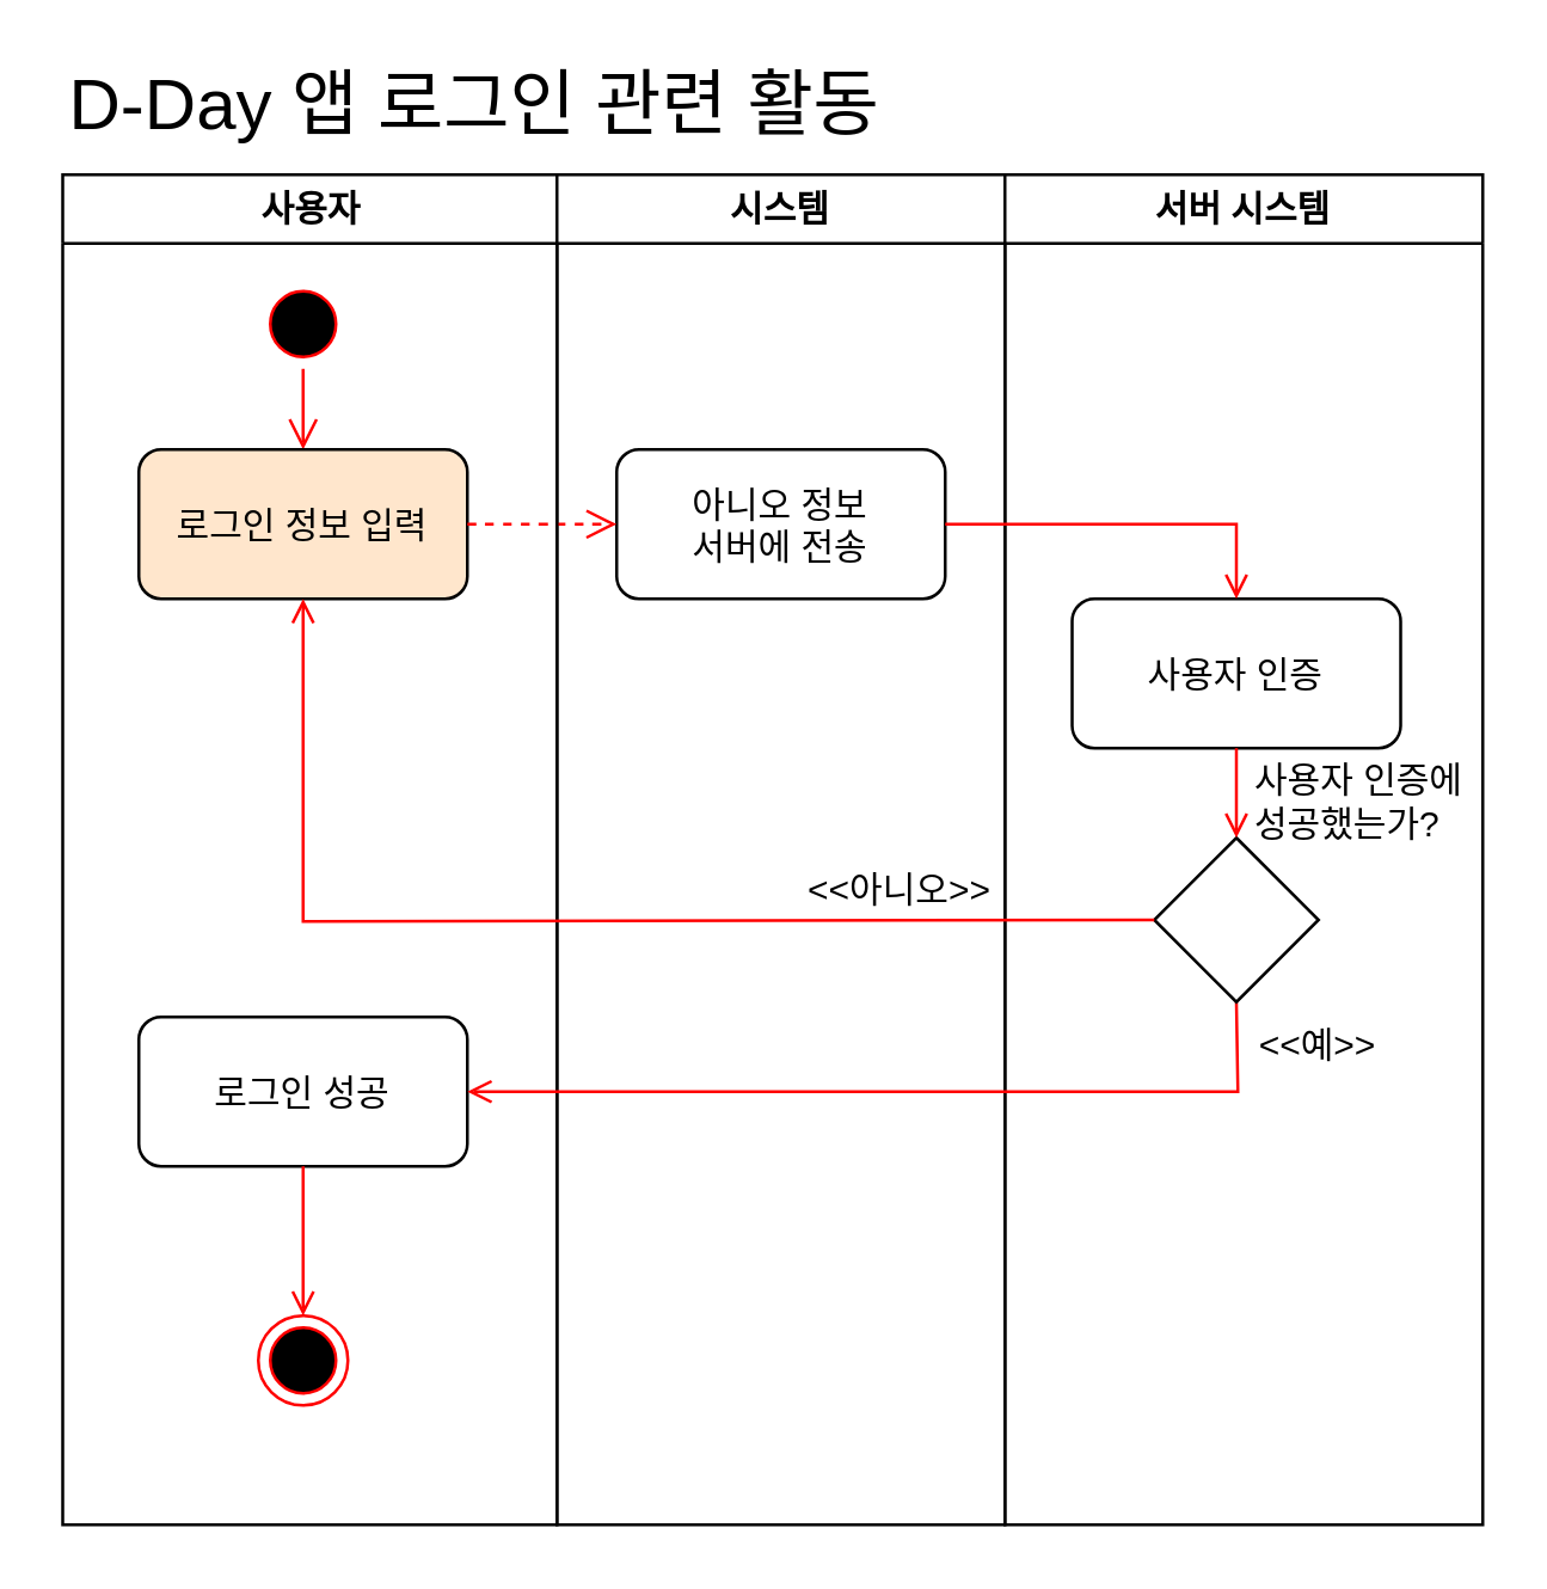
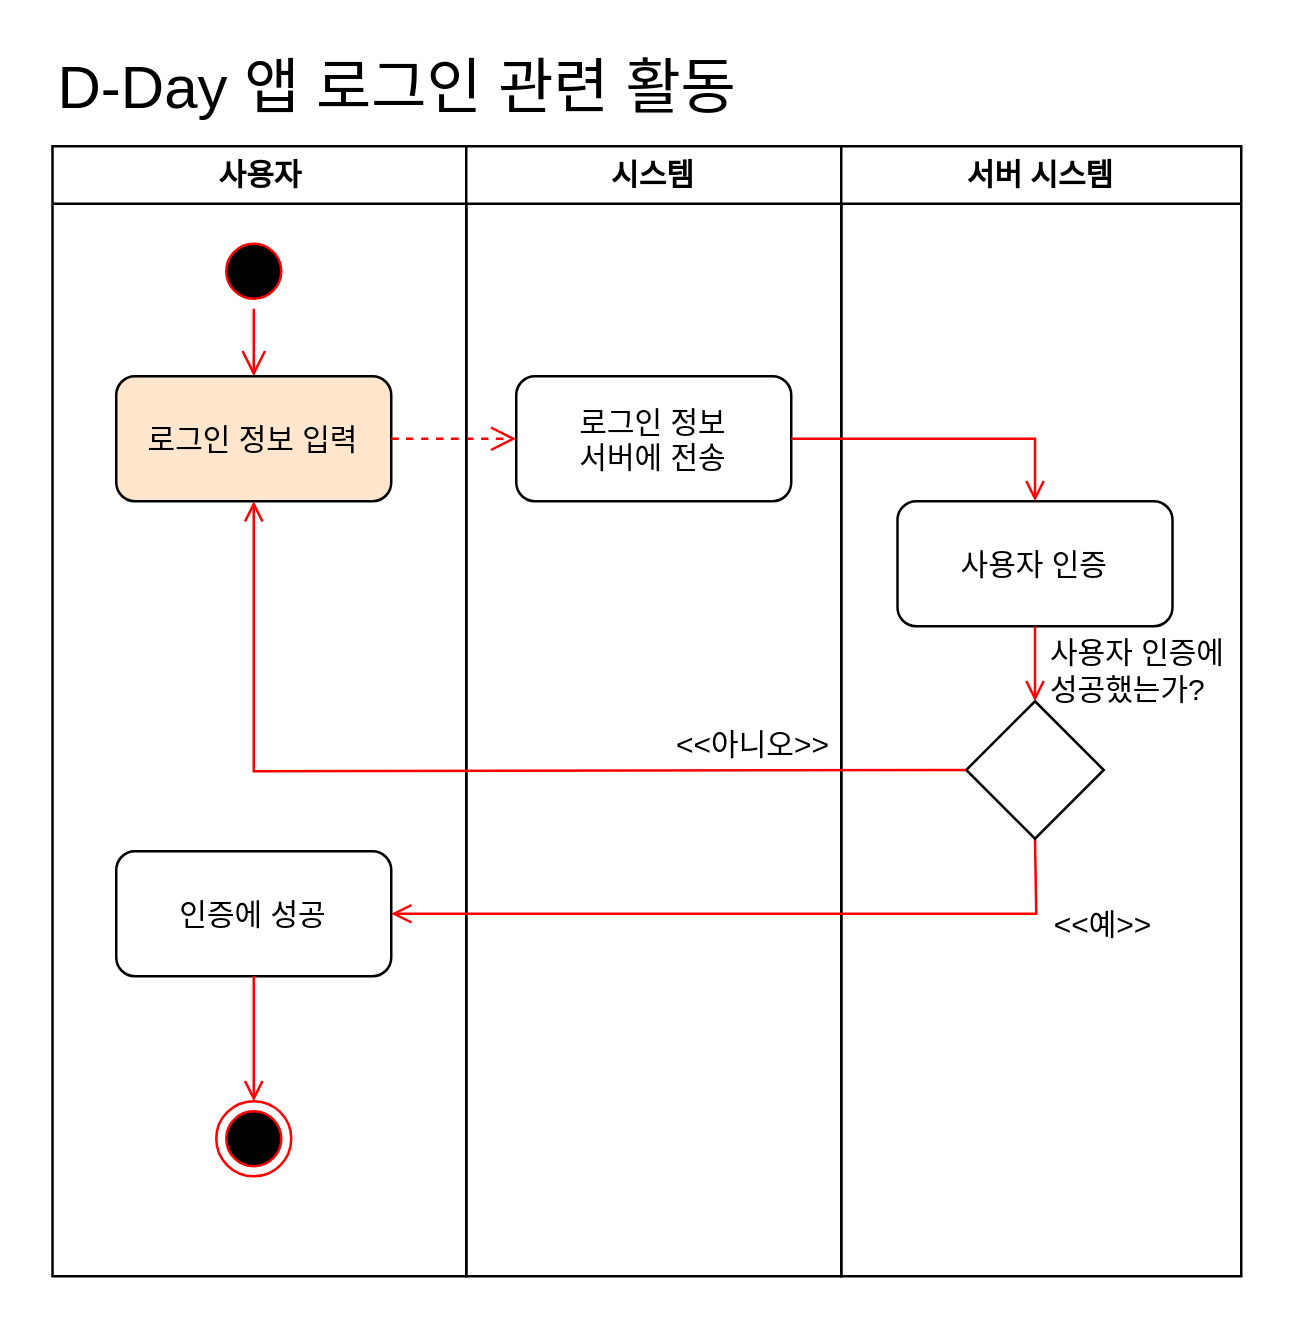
  <mxCell id="0" />
  <mxCell id="1" parent="0" />
  <mxCell id="2" value="사용자" style="swimlane;whiteSpace=wrap;startSize=23;" vertex="1" parent="1"><mxGeometry x="20.5" y="58" width="165.5" height="452" as="geometry" /></mxCell>
  <mxCell id="3" value="" style="ellipse;shape=startState;fillColor=#000000;strokeColor=#ff0000;" vertex="1" parent="2"><mxGeometry x="65.5" y="35" width="30" height="30" as="geometry" /></mxCell>
  <mxCell id="4" value="" style="edgeStyle=elbowEdgeStyle;elbow=horizontal;verticalAlign=bottom;endArrow=open;endSize=8;strokeColor=#FF0000;endFill=1;rounded=0" edge="1" parent="2" source="3" target="5"><mxGeometry x="90" y="40" as="geometry"><mxPoint x="80.5" y="105" as="targetPoint" /></mxGeometry></mxCell>
  <mxCell id="5" value="로그인 정보 입력" style="rounded=1;fillColor=#ffe6cc;" vertex="1" parent="2"><mxGeometry x="25.5" y="92" width="110" height="50" as="geometry" /></mxCell>
- <mxCell id="6" value="아니오 정보&#10;서버에 전송" style="rounded=1;" vertex="1" parent="2"><mxGeometry x="185.5" y="92" width="110" height="50" as="geometry" /></mxCell>
+ <mxCell id="6" value="로그인 정보&#10;서버에 전송" style="rounded=1;" vertex="1" parent="2"><mxGeometry x="185.5" y="92" width="110" height="50" as="geometry" /></mxCell>
  <mxCell id="7" value="" style="edgeStyle=none;curved=1;rounded=0;orthogonalLoop=1;jettySize=auto;html=1;fontSize=12;startSize=8;endSize=8;strokeColor=#FF0000;endArrow=open;endFill=0;dashed=1;" edge="1" parent="2" source="5" target="6"><mxGeometry relative="1" as="geometry" /></mxCell>
- <mxCell id="8" value="로그인 성공" style="rounded=1;" vertex="1" parent="2"><mxGeometry x="25.5" y="282" width="110" height="50" as="geometry" /></mxCell>
+ <mxCell id="8" value="인증에 성공" style="rounded=1;" vertex="1" parent="2"><mxGeometry x="25.5" y="282" width="110" height="50" as="geometry" /></mxCell>
  <mxCell id="9" value="" style="ellipse;shape=endState;fillColor=#000000;strokeColor=#ff0000" vertex="1" parent="2"><mxGeometry x="65.5" y="382" width="30" height="30" as="geometry" /></mxCell>
  <mxCell id="10" value="" style="endArrow=open;strokeColor=#FF0000;endFill=1;rounded=0;entryX=0.5;entryY=0;entryDx=0;entryDy=0;exitX=0.5;exitY=1;exitDx=0;exitDy=0;" edge="1" parent="2" source="8" target="9"><mxGeometry relative="1" as="geometry"><mxPoint x="156" y="432" as="sourcePoint" /><mxPoint x="155.5" y="487" as="targetPoint" /><Array as="points" /></mxGeometry></mxCell>
  <mxCell id="11" value="시스템" style="swimlane;whiteSpace=wrap" vertex="1" parent="1"><mxGeometry x="186" y="58" width="150" height="452" as="geometry" /></mxCell>
  <mxCell id="12" value="&amp;lt;&amp;lt;아니오&amp;gt;&amp;gt;" style="text;html=1;align=center;verticalAlign=middle;whiteSpace=wrap;rounded=0;" vertex="1" parent="11"><mxGeometry x="70" y="225" width="90" height="30" as="geometry" /></mxCell>
  <mxCell id="13" value="D-Day 앱 로그인 관련 활동" style="text;html=1;align=left;verticalAlign=middle;whiteSpace=wrap;rounded=0;fontSize=24;" vertex="1" parent="1"><mxGeometry x="20.5" y="20" width="445.5" height="30" as="geometry" /></mxCell>
  <mxCell id="14" value="서버 시스템" style="swimlane;whiteSpace=wrap;startSize=23;" vertex="1" parent="1"><mxGeometry x="336" y="58" width="160" height="452" as="geometry" /></mxCell>
- <mxCell id="15" value="&amp;lt;&amp;lt;예&amp;gt;&amp;gt;" style="text;html=1;align=center;verticalAlign=middle;whiteSpace=wrap;rounded=0;" vertex="1" parent="14"><mxGeometry x="60" y="277" width="90" height="30" as="geometry" /></mxCell>
+ <mxCell id="15" value="&amp;lt;&amp;lt;예&amp;gt;&amp;gt;" style="text;html=1;align=center;verticalAlign=middle;whiteSpace=wrap;rounded=0;" vertex="1" parent="14"><mxGeometry x="60" y="297" width="90" height="30" as="geometry" /></mxCell>
  <mxCell id="16" value="" style="endArrow=open;strokeColor=#FF0000;endFill=1;rounded=0;entryX=1;entryY=0.5;entryDx=0;entryDy=0;exitX=0.5;exitY=1;exitDx=0;exitDy=0;" edge="1" parent="14" target="8"><mxGeometry relative="1" as="geometry"><mxPoint x="77.5" y="277" as="sourcePoint" /><mxPoint x="77.5" y="312" as="targetPoint" /><Array as="points"><mxPoint x="78" y="307" /></Array></mxGeometry></mxCell>
  <mxCell id="17" value="" style="rhombus;whiteSpace=wrap;html=1;" vertex="1" parent="14"><mxGeometry x="50" y="222" width="55" height="55" as="geometry" /></mxCell>
  <mxCell id="18" value="사용자 인증에 성공했는가?" style="text;html=1;align=left;verticalAlign=middle;whiteSpace=wrap;rounded=0;" vertex="1" parent="14"><mxGeometry x="82" y="195" width="78" height="30" as="geometry" /></mxCell>
  <mxCell id="19" value="사용자 인증" style="rounded=1;" vertex="1" parent="14"><mxGeometry x="22.5" y="142" width="110" height="50" as="geometry" /></mxCell>
  <mxCell id="20" value="" style="endArrow=open;strokeColor=#FF0000;endFill=1;rounded=0;entryX=0.5;entryY=0;entryDx=0;entryDy=0;exitX=0.5;exitY=1;exitDx=0;exitDy=0;" edge="1" parent="14" source="19" target="17"><mxGeometry relative="1" as="geometry"><mxPoint x="87.5" y="287" as="sourcePoint" /><mxPoint x="88" y="372" as="targetPoint" /><Array as="points" /></mxGeometry></mxCell>
  <mxCell id="21" value="" style="endArrow=open;strokeColor=#FF0000;endFill=1;rounded=0;entryX=0.5;entryY=1;entryDx=0;entryDy=0;exitX=0;exitY=0.5;exitDx=0;exitDy=0;" edge="1" parent="1" source="17" target="5"><mxGeometry relative="1" as="geometry"><mxPoint x="93" y="505" as="sourcePoint" /><mxPoint x="44" y="395" as="targetPoint" /><Array as="points"><mxPoint x="101" y="308" /></Array></mxGeometry></mxCell>
  <mxCell id="22" value="" style="edgeStyle=orthogonalEdgeStyle;rounded=0;orthogonalLoop=1;jettySize=auto;html=1;endArrow=open;endFill=0;strokeColor=#FF0000;entryX=0.5;entryY=0;entryDx=0;entryDy=0;" edge="1" parent="1" source="6" target="19"><mxGeometry relative="1" as="geometry"><mxPoint x="316" y="188" as="sourcePoint" /><mxPoint x="386" y="188" as="targetPoint" /></mxGeometry></mxCell>
